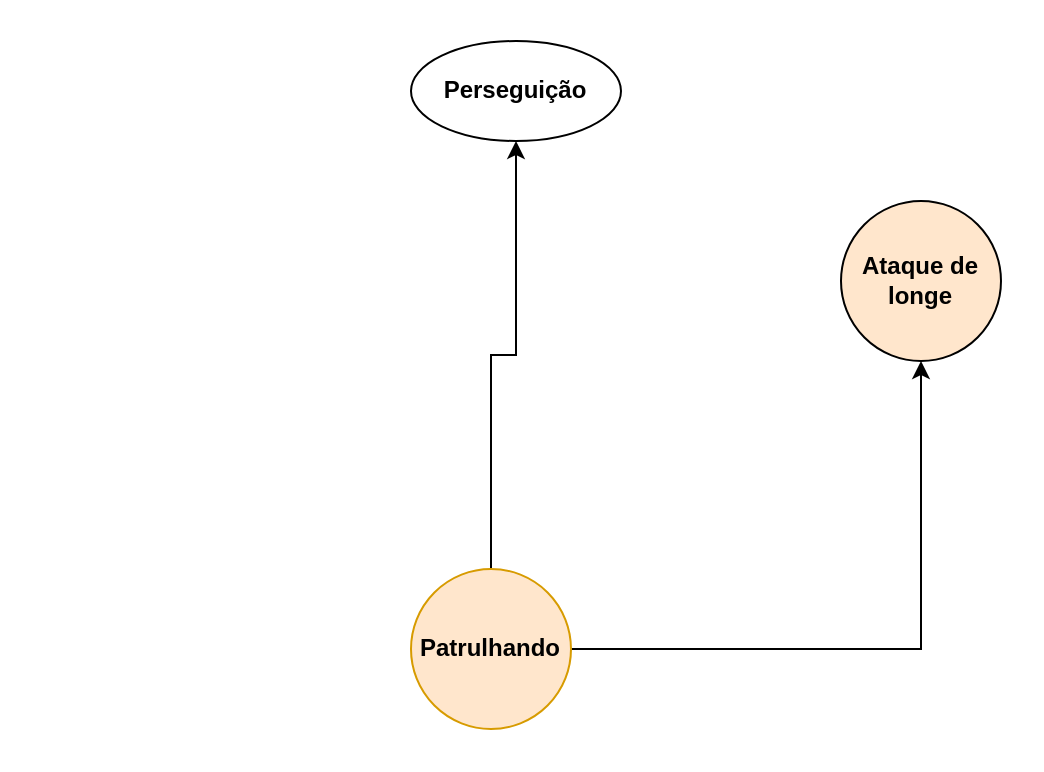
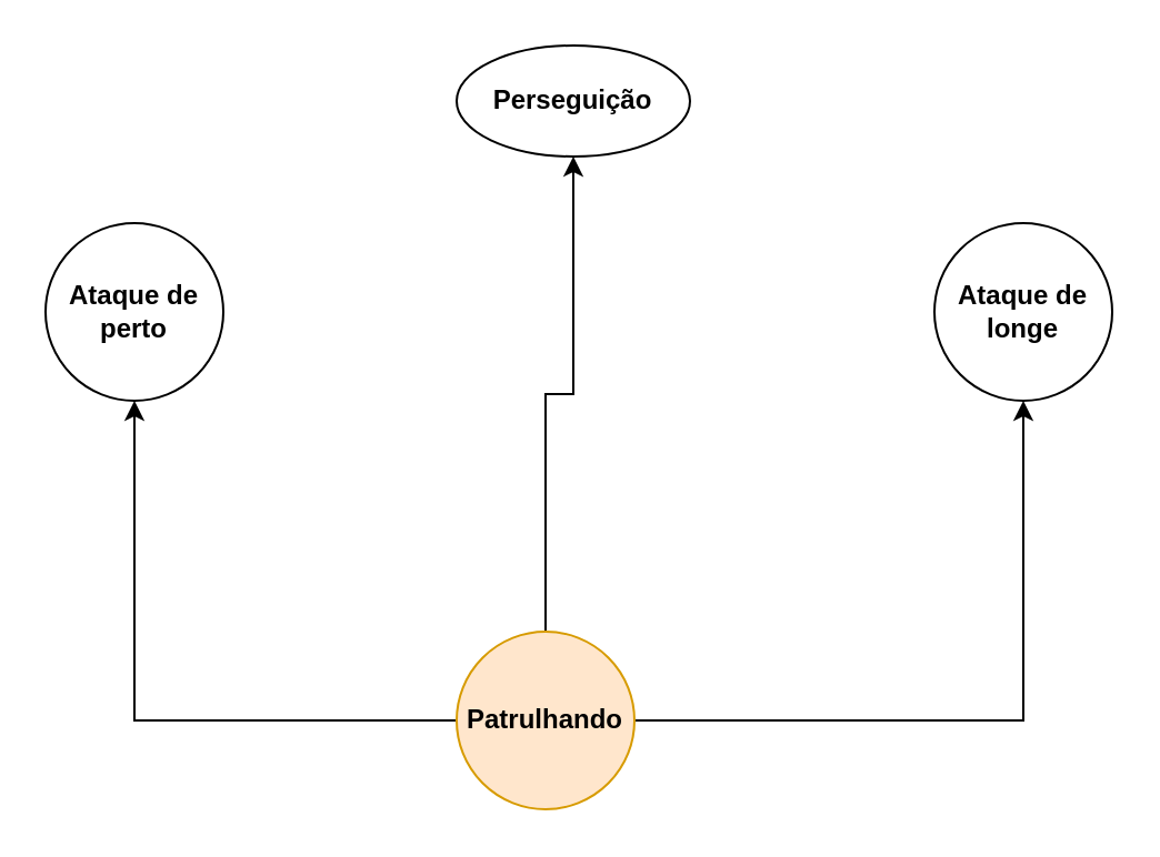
  <mxCell id="0" />
  <mxCell id="1" parent="0" />
  <mxCell id="2" style="edgeStyle=orthogonalEdgeStyle;rounded=0;orthogonalLoop=1;jettySize=auto;html=1;" edge="1" parent="1" source="5" target="7"><mxGeometry relative="1" as="geometry" /></mxCell>
+ <mxCell id="3" style="edgeStyle=orthogonalEdgeStyle;rounded=0;orthogonalLoop=1;jettySize=auto;html=1;entryX=0.5;entryY=1;entryDx=0;entryDy=0;" edge="1" parent="1" source="5" target="6"><mxGeometry relative="1" as="geometry" /></mxCell>
  <mxCell id="4" style="edgeStyle=orthogonalEdgeStyle;rounded=0;orthogonalLoop=1;jettySize=auto;html=1;entryX=0.5;entryY=1;entryDx=0;entryDy=0;" edge="1" parent="1" source="5" target="8"><mxGeometry relative="1" as="geometry" /></mxCell>
  <mxCell id="5" value="Patrulhando" style="ellipse;whiteSpace=wrap;html=1;aspect=fixed;fillColor=#ffe6cc;strokeColor=#d79b00;fontStyle=1;align=center;" vertex="1" parent="1"><mxGeometry x="205" y="284" width="80" height="80" as="geometry" /></mxCell>
- <mxCell id="7" value="&lt;b&gt;Ataque de longe&lt;/b&gt;" style="ellipse;whiteSpace=wrap;html=1;aspect=fixed;fillColor=#ffe6cc;" vertex="1" parent="1"><mxGeometry x="420" y="100" width="80" height="80" as="geometry" /></mxCell>
+ <mxCell id="6" value="&lt;b&gt;Ataque de perto&lt;/b&gt;" style="ellipse;whiteSpace=wrap;html=1;aspect=fixed;" vertex="1" parent="1"><mxGeometry x="20" y="100" width="80" height="80" as="geometry" /></mxCell>
+ <mxCell id="7" value="&lt;b&gt;Ataque de longe&lt;/b&gt;" style="ellipse;whiteSpace=wrap;html=1;aspect=fixed;" vertex="1" parent="1"><mxGeometry x="420" y="100" width="80" height="80" as="geometry" /></mxCell>
  <mxCell id="8" value="&lt;b&gt;Perseguição&lt;/b&gt;" style="ellipse;whiteSpace=wrap;html=1;aspect=fixed;" vertex="1" parent="1"><mxGeometry x="205" y="20" width="105" height="50" as="geometry" /></mxCell>
